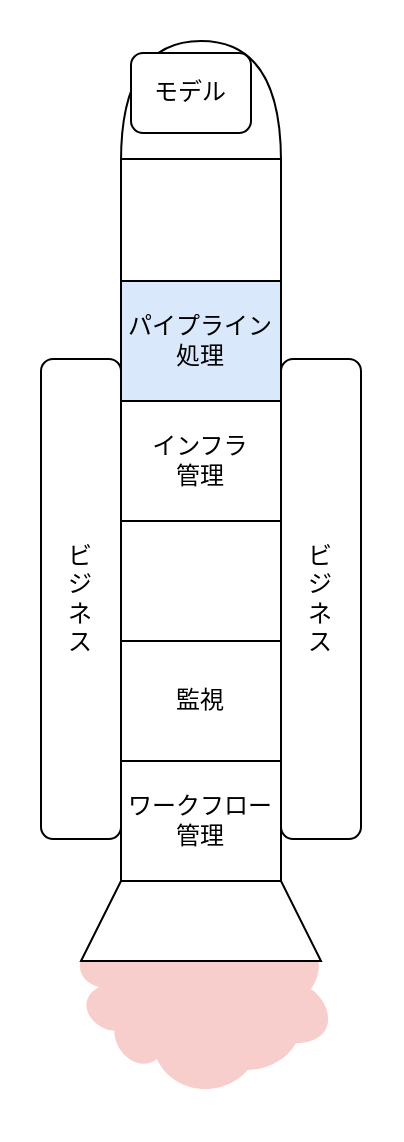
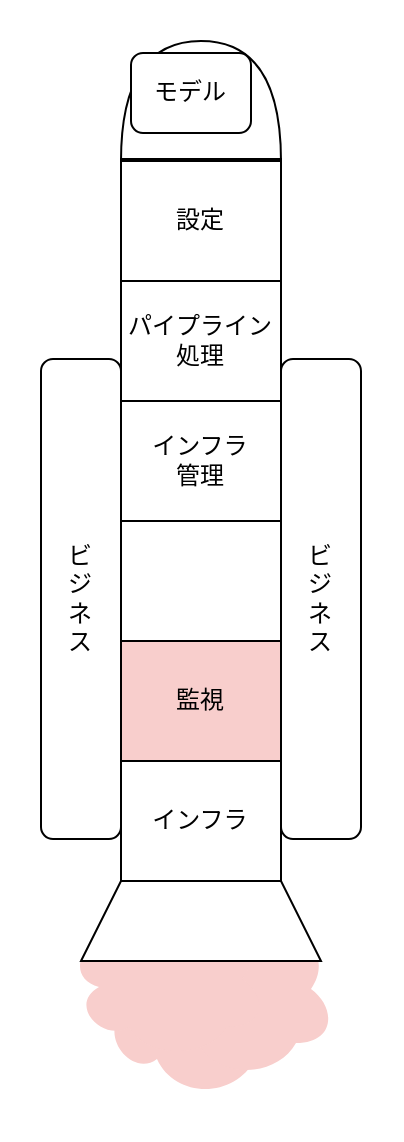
  <mxCell id="0" />
  <mxCell id="1" parent="0" />
  <mxCell id="2" value="" style="ellipse;shape=cloud;whiteSpace=wrap;html=1;fillColor=#f8cecc;strokeColor=none;" vertex="1" parent="1"><mxGeometry x="47" y="449" width="100" height="100" as="geometry" /></mxCell>
  <mxCell id="3" value="" style="ellipse;shape=cloud;whiteSpace=wrap;html=1;fillColor=#f8cecc;strokeColor=none;" vertex="1" parent="1"><mxGeometry x="67.5" y="449" width="100" height="90" as="geometry" /></mxCell>
  <mxCell id="4" value="" style="ellipse;shape=cloud;whiteSpace=wrap;html=1;fillColor=#f8cecc;strokeColor=none;" vertex="1" parent="1"><mxGeometry x="33" y="449" width="100" height="80" as="geometry" /></mxCell>
  <mxCell id="5" value="" style="shape=or;whiteSpace=wrap;html=1;direction=north;" parent="1" vertex="1"><mxGeometry x="60" y="20" width="80" height="60" as="geometry" /></mxCell>
  <mxCell id="6" value="" style="whiteSpace=wrap;html=1;" parent="1" vertex="1"><mxGeometry x="60" y="79" width="80" height="360" as="geometry" /></mxCell>
  <mxCell id="7" value="ビ&lt;br&gt;ジ&lt;br&gt;ネ&lt;br&gt;ス" style="rounded=1;whiteSpace=wrap;html=1;" parent="1" vertex="1"><mxGeometry x="20" y="179" width="40" height="240" as="geometry" /></mxCell>
  <mxCell id="8" value="ビ&lt;br&gt;ジ&lt;br&gt;ネ&lt;br&gt;ス" style="rounded=1;whiteSpace=wrap;html=1;" parent="1" vertex="1"><mxGeometry x="140" y="179" width="40" height="240" as="geometry" /></mxCell>
- <mxCell id="10" value="パイプライン処理" style="whiteSpace=wrap;html=1;fillColor=#dae8fc;" parent="1" vertex="1"><mxGeometry x="60" y="140" width="80" height="60" as="geometry" /></mxCell>
+ <mxCell id="9" value="設定" style="whiteSpace=wrap;html=1;" parent="1" vertex="1"><mxGeometry x="60" y="80" width="80" height="60" as="geometry" /></mxCell>
+ <mxCell id="10" value="パイプライン処理" style="whiteSpace=wrap;html=1;" parent="1" vertex="1"><mxGeometry x="60" y="140" width="80" height="60" as="geometry" /></mxCell>
  <mxCell id="11" value="" style="shape=trapezoid;perimeter=trapezoidPerimeter;whiteSpace=wrap;html=1;fixedSize=1;" parent="1" vertex="1"><mxGeometry x="40" y="440" width="120" height="40" as="geometry" /></mxCell>
  <mxCell id="12" value="インフラ&lt;br&gt;管理" style="whiteSpace=wrap;html=1;" parent="1" vertex="1"><mxGeometry x="60" y="200" width="80" height="60" as="geometry" /></mxCell>
- <mxCell id="13" value="監視" style="whiteSpace=wrap;html=1;" parent="1" vertex="1"><mxGeometry x="60" y="320" width="80" height="60" as="geometry" /></mxCell>
- <mxCell id="14" value="ワークフロー管理" style="whiteSpace=wrap;html=1;" parent="1" vertex="1"><mxGeometry x="60" y="380" width="80" height="60" as="geometry" /></mxCell>
+ <mxCell id="13" value="監視" style="whiteSpace=wrap;html=1;fillColor=#f8cecc;" parent="1" vertex="1"><mxGeometry x="60" y="320" width="80" height="60" as="geometry" /></mxCell>
+ <mxCell id="14" value="インフラ" style="whiteSpace=wrap;html=1;" parent="1" vertex="1"><mxGeometry x="60" y="380" width="80" height="60" as="geometry" /></mxCell>
  <mxCell id="15" value="モデル" style="rounded=1;whiteSpace=wrap;html=1;" parent="1" vertex="1"><mxGeometry x="65" y="26" width="60" height="40" as="geometry" /></mxCell>
